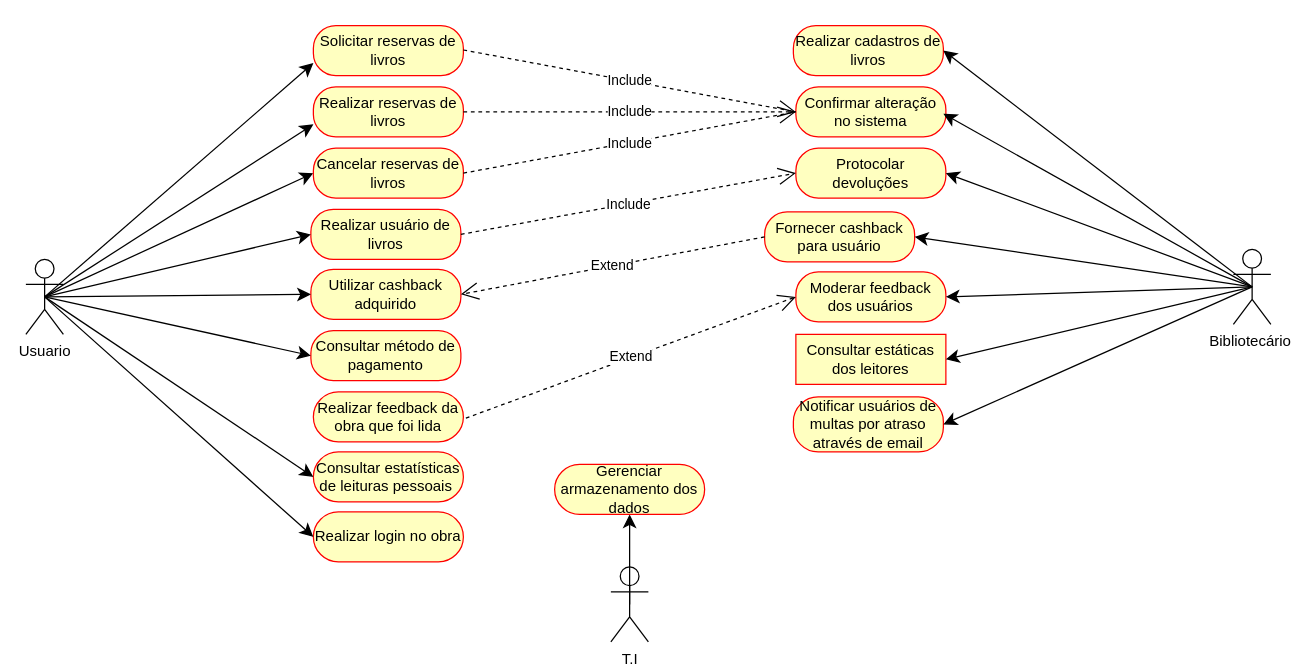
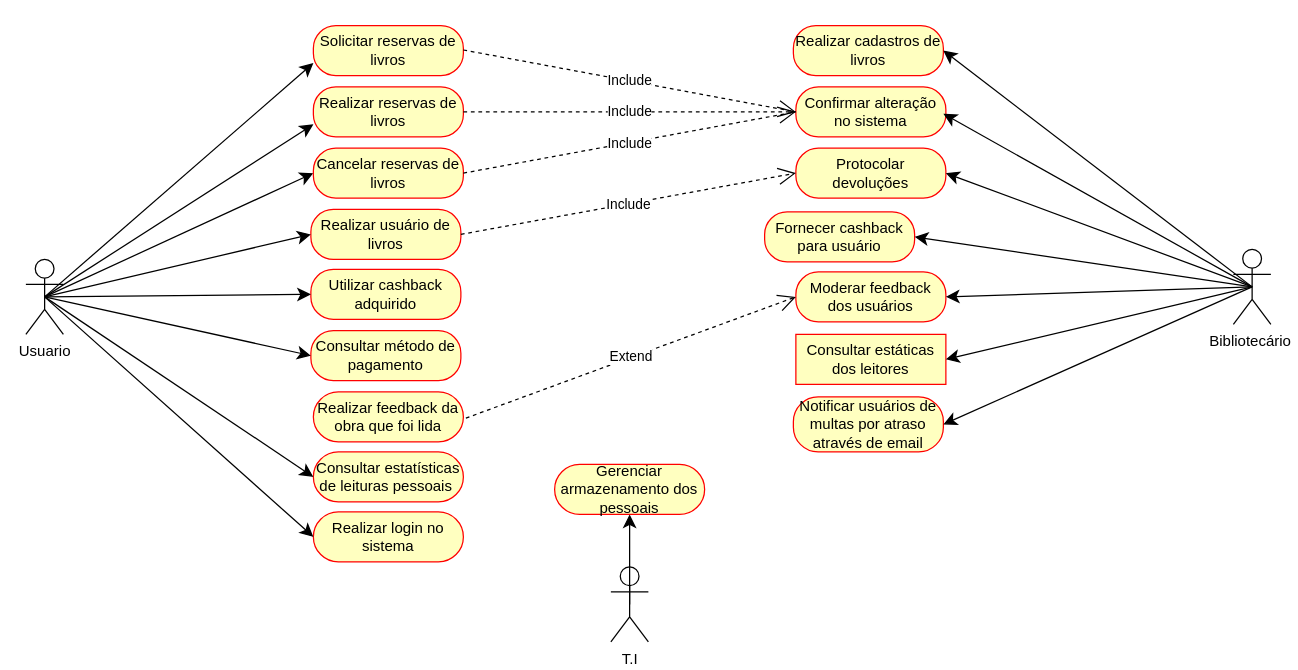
  <mxCell id="0" />
  <mxCell id="1" parent="0" />
  <mxCell id="2" style="edgeStyle=none;curved=1;rounded=0;orthogonalLoop=1;jettySize=auto;html=1;exitX=0.5;exitY=0.5;exitDx=0;exitDy=0;exitPerimeter=0;entryX=0;entryY=0.75;entryDx=0;entryDy=0;fontSize=12;startSize=8;endSize=8;" edge="1" parent="1" source="5" target="9"><mxGeometry relative="1" as="geometry" /></mxCell>
  <mxCell id="3" style="edgeStyle=none;curved=1;rounded=0;orthogonalLoop=1;jettySize=auto;html=1;exitX=0.5;exitY=0.5;exitDx=0;exitDy=0;exitPerimeter=0;entryX=0;entryY=0.75;entryDx=0;entryDy=0;fontSize=12;startSize=8;endSize=8;" edge="1" parent="1" source="5" target="8"><mxGeometry relative="1" as="geometry" /></mxCell>
  <mxCell id="4" style="edgeStyle=none;curved=1;rounded=0;orthogonalLoop=1;jettySize=auto;html=1;exitX=0.5;exitY=0.5;exitDx=0;exitDy=0;exitPerimeter=0;entryX=0;entryY=0.5;entryDx=0;entryDy=0;fontSize=12;startSize=8;endSize=8;" edge="1" parent="1" source="5" target="7"><mxGeometry relative="1" as="geometry" /></mxCell>
  <mxCell id="5" value="Usuario" style="shape=umlActor;verticalLabelPosition=bottom;verticalAlign=top;html=1;" vertex="1" parent="1"><mxGeometry x="20" y="207" width="30" height="60" as="geometry" /></mxCell>
  <mxCell id="6" value="Bibliotecário&amp;nbsp;" style="shape=umlActor;verticalLabelPosition=bottom;verticalAlign=top;html=1;" vertex="1" parent="1"><mxGeometry x="986" y="199" width="30" height="60" as="geometry" /></mxCell>
  <mxCell id="7" value="Cancelar reservas de livros" style="rounded=1;whiteSpace=wrap;html=1;arcSize=45;fontColor=#000000;fillColor=#ffffc0;strokeColor=#ff0000;" vertex="1" parent="1"><mxGeometry x="250" y="118" width="120" height="40" as="geometry" /></mxCell>
  <mxCell id="8" value="Realizar reservas de livros" style="rounded=1;whiteSpace=wrap;html=1;arcSize=45;fontColor=#000000;fillColor=#ffffc0;strokeColor=#ff0000;" vertex="1" parent="1"><mxGeometry x="250" y="69" width="120" height="40" as="geometry" /></mxCell>
  <mxCell id="9" value="Solicitar reservas de livros" style="rounded=1;whiteSpace=wrap;html=1;arcSize=45;fontColor=#000000;fillColor=#ffffc0;strokeColor=#ff0000;" vertex="1" parent="1"><mxGeometry x="250" y="20" width="120" height="40" as="geometry" /></mxCell>
  <mxCell id="10" value="Realizar usuário de livros" style="rounded=1;whiteSpace=wrap;html=1;arcSize=45;fontColor=#000000;fillColor=#ffffc0;strokeColor=#ff0000;" vertex="1" parent="1"><mxGeometry x="248" y="167" width="120" height="40" as="geometry" /></mxCell>
  <mxCell id="11" value="Utilizar cashback adquirido" style="rounded=1;whiteSpace=wrap;html=1;arcSize=45;fontColor=#000000;fillColor=#ffffc0;strokeColor=#ff0000;" vertex="1" parent="1"><mxGeometry x="248" y="215" width="120" height="40" as="geometry" /></mxCell>
  <mxCell id="12" value="Consultar método de pagamento" style="rounded=1;whiteSpace=wrap;html=1;arcSize=45;fontColor=#000000;fillColor=#ffffc0;strokeColor=#ff0000;" vertex="1" parent="1"><mxGeometry x="248" y="264" width="120" height="40" as="geometry" /></mxCell>
  <mxCell id="13" value="Realizar feedback da obra que foi lida" style="rounded=1;whiteSpace=wrap;html=1;arcSize=50;fontColor=#000000;fillColor=#ffffc0;strokeColor=#ff0000;" vertex="1" parent="1"><mxGeometry x="250" y="313" width="120" height="40" as="geometry" /></mxCell>
  <mxCell id="14" value="Consultar estatísticas de leituras pessoais&amp;nbsp;" style="rounded=1;whiteSpace=wrap;html=1;arcSize=50;fontColor=#000000;fillColor=#ffffc0;strokeColor=#ff0000;" vertex="1" parent="1"><mxGeometry x="250" y="361" width="120" height="40" as="geometry" /></mxCell>
  <mxCell id="15" style="edgeStyle=none;curved=1;rounded=0;orthogonalLoop=1;jettySize=auto;html=1;exitX=0.5;exitY=0;exitDx=0;exitDy=0;fontSize=12;startSize=8;endSize=8;" edge="1" parent="1" source="14" target="14"><mxGeometry relative="1" as="geometry" /></mxCell>
  <mxCell id="16" value="" style="endArrow=classic;html=1;rounded=0;fontSize=12;startSize=8;endSize=8;curved=1;exitX=0.5;exitY=0.5;exitDx=0;exitDy=0;exitPerimeter=0;entryX=0;entryY=0.5;entryDx=0;entryDy=0;" edge="1" parent="1" source="5" target="10"><mxGeometry width="50" height="50" relative="1" as="geometry"><mxPoint x="130" y="279" as="sourcePoint" /><mxPoint x="180" y="229" as="targetPoint" /></mxGeometry></mxCell>
  <mxCell id="17" value="" style="endArrow=classic;html=1;rounded=0;fontSize=12;startSize=8;endSize=8;curved=1;exitX=0.5;exitY=0.5;exitDx=0;exitDy=0;exitPerimeter=0;entryX=0;entryY=0.5;entryDx=0;entryDy=0;" edge="1" parent="1" source="5" target="11"><mxGeometry width="50" height="50" relative="1" as="geometry"><mxPoint x="533" y="329" as="sourcePoint" /><mxPoint x="583" y="279" as="targetPoint" /></mxGeometry></mxCell>
  <mxCell id="18" value="" style="endArrow=classic;html=1;rounded=0;fontSize=12;startSize=8;endSize=8;curved=1;entryX=0;entryY=0.5;entryDx=0;entryDy=0;exitX=0.5;exitY=0.5;exitDx=0;exitDy=0;exitPerimeter=0;" edge="1" parent="1" target="14" source="5"><mxGeometry width="50" height="50" relative="1" as="geometry"><mxPoint x="54" y="240" as="sourcePoint" /><mxPoint x="583" y="279" as="targetPoint" /></mxGeometry></mxCell>
  <mxCell id="19" value="" style="endArrow=classic;html=1;rounded=0;fontSize=12;startSize=8;endSize=8;curved=1;exitX=0.5;exitY=0.5;exitDx=0;exitDy=0;exitPerimeter=0;entryX=0;entryY=0.5;entryDx=0;entryDy=0;" edge="1" parent="1" source="5" target="12"><mxGeometry width="50" height="50" relative="1" as="geometry"><mxPoint x="533" y="329" as="sourcePoint" /><mxPoint x="583" y="279" as="targetPoint" /></mxGeometry></mxCell>
  <mxCell id="20" value="Confirmar alteração no sistema" style="rounded=1;whiteSpace=wrap;html=1;arcSize=45;fontColor=#000000;fillColor=#ffffc0;strokeColor=#ff0000;" vertex="1" parent="1"><mxGeometry x="636" y="69" width="120" height="40" as="geometry" /></mxCell>
  <mxCell id="21" value="Protocolar devoluções" style="rounded=1;whiteSpace=wrap;html=1;arcSize=45;fontColor=#000000;fillColor=#ffffc0;strokeColor=#ff0000;" vertex="1" parent="1"><mxGeometry x="636" y="118" width="120" height="40" as="geometry" /></mxCell>
  <mxCell id="22" value="Moderar feedback dos usuários" style="rounded=1;whiteSpace=wrap;html=1;arcSize=45;fontColor=#000000;fillColor=#ffffc0;strokeColor=#ff0000;" vertex="1" parent="1"><mxGeometry x="636" y="217" width="120" height="40" as="geometry" /></mxCell>
  <mxCell id="23" value="Consultar estáticas dos leitores" style="whiteSpace=wrap;html=1;arcSize=45;fontColor=#000000;fillColor=#ffffc0;strokeColor=#ff0000;rounded=0;" vertex="1" parent="1"><mxGeometry x="636" y="267" width="120" height="40" as="geometry" /></mxCell>
  <mxCell id="24" value="Notificar usuários de multas por atraso através de email" style="rounded=1;whiteSpace=wrap;html=1;arcSize=45;fontColor=#000000;fillColor=#ffffc0;strokeColor=#ff0000;" vertex="1" parent="1"><mxGeometry x="634" y="317" width="120" height="44" as="geometry" /></mxCell>
  <mxCell id="25" value="Fornecer cashback para usuário" style="rounded=1;whiteSpace=wrap;html=1;arcSize=45;fontColor=#000000;fillColor=#ffffc0;strokeColor=#ff0000;" vertex="1" parent="1"><mxGeometry x="611" y="169" width="120" height="40" as="geometry" /></mxCell>
  <mxCell id="26" value="Realizar cadastros de livros" style="rounded=1;whiteSpace=wrap;html=1;arcSize=45;fontColor=#000000;fillColor=#ffffc0;strokeColor=#ff0000;" vertex="1" parent="1"><mxGeometry x="634" y="20" width="120" height="40" as="geometry" /></mxCell>
  <mxCell id="27" value="Include" style="endArrow=open;endSize=12;dashed=1;html=1;rounded=0;entryX=0;entryY=0.5;entryDx=0;entryDy=0;" edge="1" parent="1" target="20"><mxGeometry width="160" relative="1" as="geometry"><mxPoint x="370" y="39.5" as="sourcePoint" /><mxPoint x="530" y="39.5" as="targetPoint" /></mxGeometry></mxCell>
  <mxCell id="28" value="Include" style="endArrow=none;endSize=12;dashed=1;html=1;rounded=0;entryX=0;entryY=0.5;entryDx=0;entryDy=0;exitX=1;exitY=0.5;exitDx=0;exitDy=0;" edge="1" parent="1" source="8" target="20"><mxGeometry width="160" relative="1" as="geometry"><mxPoint x="380" y="49.5" as="sourcePoint" /><mxPoint x="642" y="48" as="targetPoint" /></mxGeometry></mxCell>
  <mxCell id="29" value="Include" style="endArrow=open;endSize=12;dashed=1;html=1;rounded=0;exitX=1;exitY=0.5;exitDx=0;exitDy=0;entryX=0;entryY=0.5;entryDx=0;entryDy=0;" edge="1" parent="1" source="7" target="20"><mxGeometry width="160" relative="1" as="geometry"><mxPoint x="390" y="59.5" as="sourcePoint" /><mxPoint x="629" y="38" as="targetPoint" /></mxGeometry></mxCell>
  <mxCell id="30" value="Include" style="endArrow=open;endSize=12;dashed=1;html=1;rounded=0;entryX=0;entryY=0.5;entryDx=0;entryDy=0;exitX=1;exitY=0.5;exitDx=0;exitDy=0;" edge="1" parent="1" source="10" target="21"><mxGeometry width="160" relative="1" as="geometry"><mxPoint x="400" y="69.5" as="sourcePoint" /><mxPoint x="662" y="68" as="targetPoint" /></mxGeometry></mxCell>
  <mxCell id="31" value="Extend" style="endArrow=open;endSize=12;dashed=1;html=1;rounded=0;entryX=0;entryY=0.5;entryDx=0;entryDy=0;" edge="1" parent="1" target="22"><mxGeometry width="160" relative="1" as="geometry"><mxPoint x="372" y="334" as="sourcePoint" /><mxPoint x="625" y="332.25" as="targetPoint" /></mxGeometry></mxCell>
- <mxCell id="32" value="Realizar login no obra" style="rounded=1;whiteSpace=wrap;html=1;arcSize=50;fontColor=#000000;fillColor=#ffffc0;strokeColor=#ff0000;" vertex="1" parent="1"><mxGeometry x="250" y="409" width="120" height="40" as="geometry" /></mxCell>
+ <mxCell id="32" value="Realizar login no sistema" style="rounded=1;whiteSpace=wrap;html=1;arcSize=50;fontColor=#000000;fillColor=#ffffc0;strokeColor=#ff0000;" vertex="1" parent="1"><mxGeometry x="250" y="409" width="120" height="40" as="geometry" /></mxCell>
  <mxCell id="33" value="" style="endArrow=classic;html=1;rounded=0;fontSize=12;startSize=8;endSize=8;curved=1;entryX=0;entryY=0.5;entryDx=0;entryDy=0;exitX=0.5;exitY=0.5;exitDx=0;exitDy=0;exitPerimeter=0;" edge="1" parent="1" source="5" target="32"><mxGeometry width="50" height="50" relative="1" as="geometry"><mxPoint x="64" y="250" as="sourcePoint" /><mxPoint x="260" y="391" as="targetPoint" /></mxGeometry></mxCell>
- <mxCell id="34" value="Extend" style="endArrow=open;endSize=12;dashed=1;html=1;rounded=0;entryX=1;entryY=0.5;entryDx=0;entryDy=0;exitX=0;exitY=0.5;exitDx=0;exitDy=0;" edge="1" parent="1" source="25" target="11"><mxGeometry width="160" relative="1" as="geometry"><mxPoint x="373" y="343.75" as="sourcePoint" /><mxPoint x="646" y="297" as="targetPoint" /></mxGeometry></mxCell>
  <mxCell id="35" style="edgeStyle=none;curved=1;rounded=0;orthogonalLoop=1;jettySize=auto;html=1;exitX=0.5;exitY=0.5;exitDx=0;exitDy=0;exitPerimeter=0;entryX=1;entryY=0.5;entryDx=0;entryDy=0;fontSize=12;startSize=8;endSize=8;" edge="1" parent="1" source="6" target="26"><mxGeometry relative="1" as="geometry"><mxPoint x="747" y="215" as="sourcePoint" /><mxPoint x="962" y="28" as="targetPoint" /></mxGeometry></mxCell>
  <mxCell id="36" style="edgeStyle=none;curved=1;rounded=0;orthogonalLoop=1;jettySize=auto;html=1;exitX=0.5;exitY=0.5;exitDx=0;exitDy=0;exitPerimeter=0;entryX=1;entryY=0.5;entryDx=0;entryDy=0;fontSize=12;startSize=8;endSize=8;" edge="1" parent="1" source="6"><mxGeometry relative="1" as="geometry"><mxPoint x="990" y="287.5" as="sourcePoint" /><mxPoint x="754" y="90.5" as="targetPoint" /></mxGeometry></mxCell>
  <mxCell id="37" style="edgeStyle=none;curved=1;rounded=0;orthogonalLoop=1;jettySize=auto;html=1;exitX=0.5;exitY=0.5;exitDx=0;exitDy=0;exitPerimeter=0;entryX=1;entryY=0.5;entryDx=0;entryDy=0;fontSize=12;startSize=8;endSize=8;" edge="1" parent="1" source="6" target="21"><mxGeometry relative="1" as="geometry"><mxPoint x="1010" y="257" as="sourcePoint" /><mxPoint x="774" y="60" as="targetPoint" /></mxGeometry></mxCell>
  <mxCell id="38" style="edgeStyle=none;curved=1;rounded=0;orthogonalLoop=1;jettySize=auto;html=1;exitX=0.5;exitY=0.5;exitDx=0;exitDy=0;exitPerimeter=0;entryX=1;entryY=0.5;entryDx=0;entryDy=0;fontSize=12;startSize=8;endSize=8;" edge="1" parent="1" source="6" target="25"><mxGeometry relative="1" as="geometry"><mxPoint x="1020" y="267" as="sourcePoint" /><mxPoint x="784" y="70" as="targetPoint" /></mxGeometry></mxCell>
  <mxCell id="39" style="edgeStyle=none;curved=1;rounded=0;orthogonalLoop=1;jettySize=auto;html=1;exitX=0.5;exitY=0.5;exitDx=0;exitDy=0;exitPerimeter=0;entryX=1;entryY=0.5;entryDx=0;entryDy=0;fontSize=12;startSize=8;endSize=8;" edge="1" parent="1" source="6" target="22"><mxGeometry relative="1" as="geometry"><mxPoint x="1011" y="239" as="sourcePoint" /><mxPoint x="766" y="249" as="targetPoint" /></mxGeometry></mxCell>
  <mxCell id="40" style="edgeStyle=none;curved=1;rounded=0;orthogonalLoop=1;jettySize=auto;html=1;exitX=0.5;exitY=0.5;exitDx=0;exitDy=0;exitPerimeter=0;entryX=1;entryY=0.5;entryDx=0;entryDy=0;fontSize=12;startSize=8;endSize=8;" edge="1" parent="1" source="6" target="23"><mxGeometry relative="1" as="geometry"><mxPoint x="1011" y="239" as="sourcePoint" /><mxPoint x="766" y="297" as="targetPoint" /></mxGeometry></mxCell>
  <mxCell id="41" style="edgeStyle=none;curved=1;rounded=0;orthogonalLoop=1;jettySize=auto;html=1;exitX=0.5;exitY=0.5;exitDx=0;exitDy=0;exitPerimeter=0;entryX=1;entryY=0.5;entryDx=0;entryDy=0;fontSize=12;startSize=8;endSize=8;" edge="1" parent="1" source="6" target="24"><mxGeometry relative="1" as="geometry"><mxPoint x="1011" y="239" as="sourcePoint" /><mxPoint x="768" y="347" as="targetPoint" /></mxGeometry></mxCell>
  <mxCell id="42" value="T.I" style="shape=umlActor;verticalLabelPosition=bottom;verticalAlign=top;html=1;" vertex="1" parent="1"><mxGeometry x="488" y="453" width="30" height="60" as="geometry" /></mxCell>
  <mxCell id="43" style="edgeStyle=none;curved=1;rounded=0;orthogonalLoop=1;jettySize=auto;html=1;exitX=0.5;exitY=0.5;exitDx=0;exitDy=0;exitPerimeter=0;fontSize=12;startSize=8;endSize=8;entryX=0.5;entryY=1;entryDx=0;entryDy=0;" edge="1" parent="1" source="42" target="44"><mxGeometry relative="1" as="geometry"><mxPoint x="509" y="457" as="sourcePoint" /><mxPoint x="503" y="407" as="targetPoint" /></mxGeometry></mxCell>
- <mxCell id="44" value="Gerenciar armazenamento dos dados" style="rounded=1;whiteSpace=wrap;html=1;arcSize=50;fontColor=#000000;fillColor=#ffffc0;strokeColor=#ff0000;" vertex="1" parent="1"><mxGeometry x="443" y="371" width="120" height="40" as="geometry" /></mxCell>
+ <mxCell id="44" value="Gerenciar armazenamento dos pessoais" style="rounded=1;whiteSpace=wrap;html=1;arcSize=50;fontColor=#000000;fillColor=#ffffc0;strokeColor=#ff0000;" vertex="1" parent="1"><mxGeometry x="443" y="371" width="120" height="40" as="geometry" /></mxCell>
